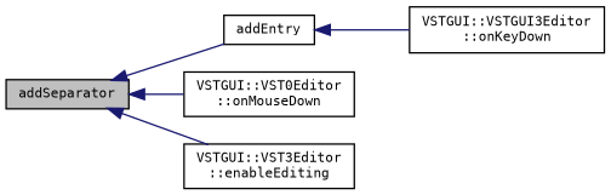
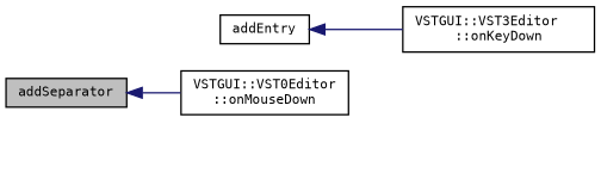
  digraph {
    fontname="DejaVu Sans Mono"
    rankdir=LR
    node [color=black fontname="DejaVu Sans Mono" fontsize=9 shape=record]
    edge [color=midnightblue dir=back fontname="DejaVu Sans Mono" fontsize=9 labelfontname=Arial labelfontsize=9 style=solid]
    n1 [fillcolor=grey75 fontcolor=black height=0.2 label=addSeparator style=filled width=0.4]
    n2 [height=0.2 label=addEntry width=0.4]
    n3 [height=0.2 label="VSTGUI::VST0Editor\l::onMouseDown" width=0.4]
-   n4 [height=0.2 label="VSTGUI::VST3Editor\l::enableEditing" width=0.4]
-   n5 [height=0.2 label="VSTGUI::VSTGUI3Editor\l::onKeyDown" width=0.4]
-   n1 -> n2
+   n5 [height=0.2 label="VSTGUI::VST3Editor\l::onKeyDown" width=0.4]
    n1 -> n3
-   n1 -> n4
    n2 -> n5
  }
